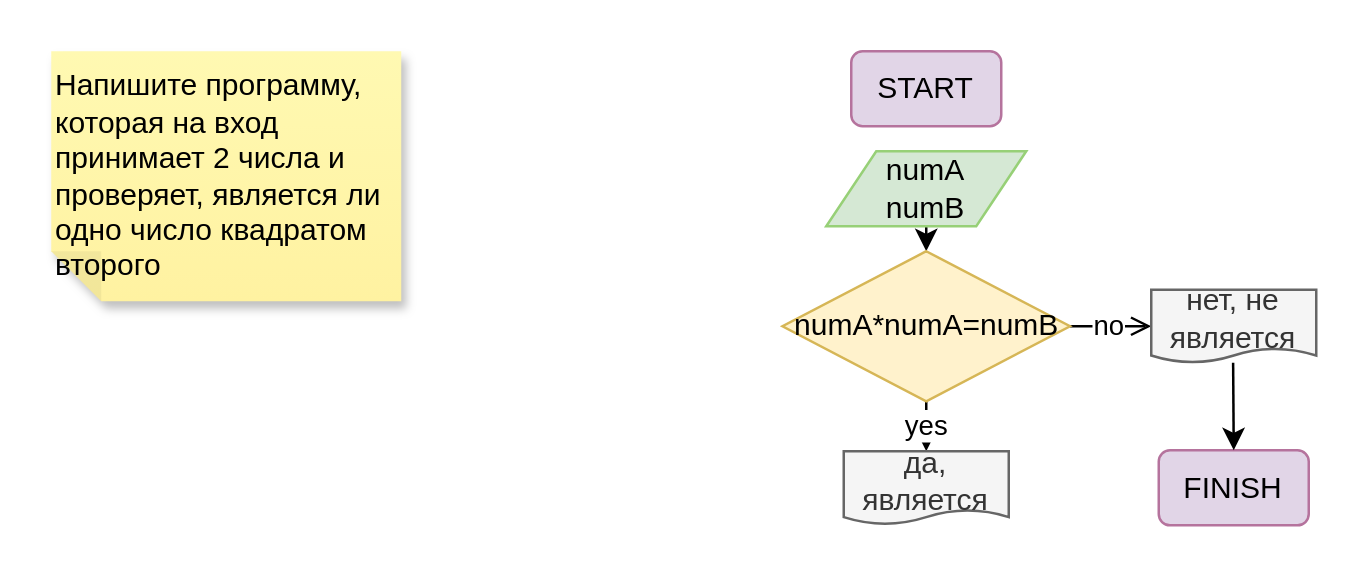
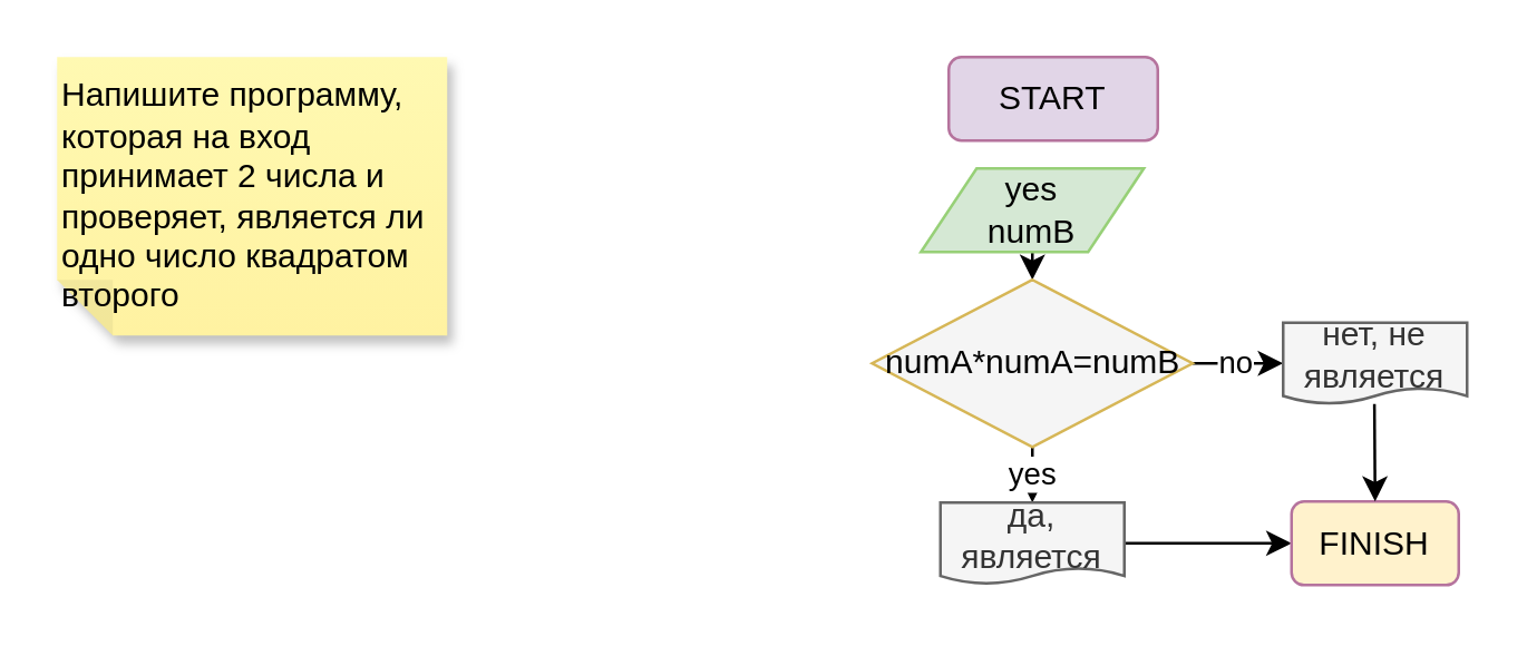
  <mxCell id="0" />
  <mxCell id="1" parent="0" />
  <mxCell id="2" value="Напишите программу, которая на вход принимает 2 числа и проверяет, является ли одно число квадратом второго" style="shape=note;whiteSpace=wrap;html=1;backgroundOutline=1;fontColor=#000000;darkOpacity=0.05;fillColor=#FFF9B2;strokeColor=none;fillStyle=solid;direction=west;gradientDirection=north;gradientColor=#FFF2A1;shadow=1;size=20;pointerEvents=1;align=left;" parent="1" vertex="1"><mxGeometry x="20" y="20" width="140" height="100" as="geometry" /></mxCell>
- <mxCell id="3" value="START" style="rounded=1;whiteSpace=wrap;html=1;fillColor=#e1d5e7;strokeColor=#B5739D;" parent="1" vertex="1"><mxGeometry x="340" y="20" width="60" height="30" as="geometry" /></mxCell>
+ <mxCell id="3" value="START" style="rounded=1;whiteSpace=wrap;html=1;fillColor=#e1d5e7;strokeColor=#B5739D;" parent="1" vertex="1"><mxGeometry x="340" y="20" width="75" height="30" as="geometry" /></mxCell>
  <mxCell id="4" style="edgeStyle=orthogonalEdgeStyle;rounded=0;orthogonalLoop=1;jettySize=auto;html=1;exitX=0.5;exitY=1;exitDx=0;exitDy=0;entryX=0.5;entryY=0;entryDx=0;entryDy=0;" parent="1" source="5" edge="1"><mxGeometry relative="1" as="geometry"><mxPoint x="370.005" y="100" as="targetPoint" /></mxGeometry></mxCell>
- <mxCell id="5" value="numA&lt;br&gt;numB" style="shape=parallelogram;perimeter=parallelogramPerimeter;whiteSpace=wrap;html=1;fixedSize=1;strokeColor=#97D077;fillColor=#d5e8d4;" parent="1" vertex="1"><mxGeometry x="330" y="60" width="80" height="30" as="geometry" /></mxCell>
+ <mxCell id="5" value="yes&lt;br&gt;numB" style="shape=parallelogram;perimeter=parallelogramPerimeter;whiteSpace=wrap;html=1;fixedSize=1;strokeColor=#97D077;fillColor=#d5e8d4;" parent="1" vertex="1"><mxGeometry x="330" y="60" width="80" height="30" as="geometry" /></mxCell>
  <mxCell id="6" value="yes" style="edgeStyle=orthogonalEdgeStyle;rounded=0;orthogonalLoop=1;jettySize=auto;html=1;exitX=0.5;exitY=1;exitDx=0;exitDy=0;entryX=0.5;entryY=0;entryDx=0;entryDy=0;" parent="1" target="8" edge="1"><mxGeometry relative="1" as="geometry"><mxPoint x="370.005" y="160" as="sourcePoint" /></mxGeometry></mxCell>
+ <mxCell id="7" style="edgeStyle=orthogonalEdgeStyle;rounded=0;orthogonalLoop=1;jettySize=auto;html=1;exitX=1;exitY=0.5;exitDx=0;exitDy=0;entryX=0;entryY=0.5;entryDx=0;entryDy=0;" edge="1" parent="1" source="8" target="9"><mxGeometry relative="1" as="geometry" /></mxCell>
  <mxCell id="8" value="да, является" style="shape=document;whiteSpace=wrap;html=1;boundedLbl=1;strokeColor=#666666;fillColor=#f5f5f5;fontColor=#333333;size=0.199;" parent="1" vertex="1"><mxGeometry x="337" y="180" width="66" height="29.25" as="geometry" /></mxCell>
- <mxCell id="9" value="FINISH" style="rounded=1;whiteSpace=wrap;html=1;fillColor=#e1d5e7;strokeColor=#B5739D;" parent="1" vertex="1"><mxGeometry x="463" y="179.63" width="60" height="30" as="geometry" /></mxCell>
- <mxCell id="10" value="no" style="edgeStyle=orthogonalEdgeStyle;rounded=0;orthogonalLoop=1;jettySize=auto;html=1;exitX=1;exitY=0.5;exitDx=0;exitDy=0;entryX=0;entryY=0.5;entryDx=0;entryDy=0;endArrow=open;" edge="1" parent="1" source="11" target="12"><mxGeometry relative="1" as="geometry" /></mxCell>
- <mxCell id="11" value="numA*numA=numB" style="rhombus;whiteSpace=wrap;html=1;strokeColor=#d6b656;fillColor=#fff2cc;" vertex="1" parent="1"><mxGeometry x="312.5" y="100" width="115" height="60" as="geometry" /></mxCell>
+ <mxCell id="9" value="FINISH" style="rounded=1;whiteSpace=wrap;html=1;fillColor=#fff2cc;strokeColor=#B5739D;" parent="1" vertex="1"><mxGeometry x="463" y="179.63" width="60" height="30" as="geometry" /></mxCell>
+ <mxCell id="10" value="no" style="edgeStyle=orthogonalEdgeStyle;rounded=0;orthogonalLoop=1;jettySize=auto;html=1;exitX=1;exitY=0.5;exitDx=0;exitDy=0;entryX=0;entryY=0.5;entryDx=0;entryDy=0;" edge="1" parent="1" source="11" target="12"><mxGeometry relative="1" as="geometry" /></mxCell>
+ <mxCell id="11" value="numA*numA=numB" style="rhombus;whiteSpace=wrap;html=1;strokeColor=#d6b656;fillColor=#f5f5f5;" vertex="1" parent="1"><mxGeometry x="312.5" y="100" width="115" height="60" as="geometry" /></mxCell>
  <mxCell id="12" value="нет, не является" style="shape=document;whiteSpace=wrap;html=1;boundedLbl=1;strokeColor=#666666;fillColor=#f5f5f5;fontColor=#333333;size=0.199;" vertex="1" parent="1"><mxGeometry x="460" y="115.38" width="66" height="29.25" as="geometry" /></mxCell>
  <mxCell id="13" value="" style="endArrow=classic;html=1;rounded=0;entryX=0.5;entryY=0;entryDx=0;entryDy=0;" edge="1" parent="1" target="9"><mxGeometry width="50" height="50" relative="1" as="geometry"><mxPoint x="492.75" y="144.63" as="sourcePoint" /><mxPoint x="492.75" y="194.63" as="targetPoint" /></mxGeometry></mxCell>
